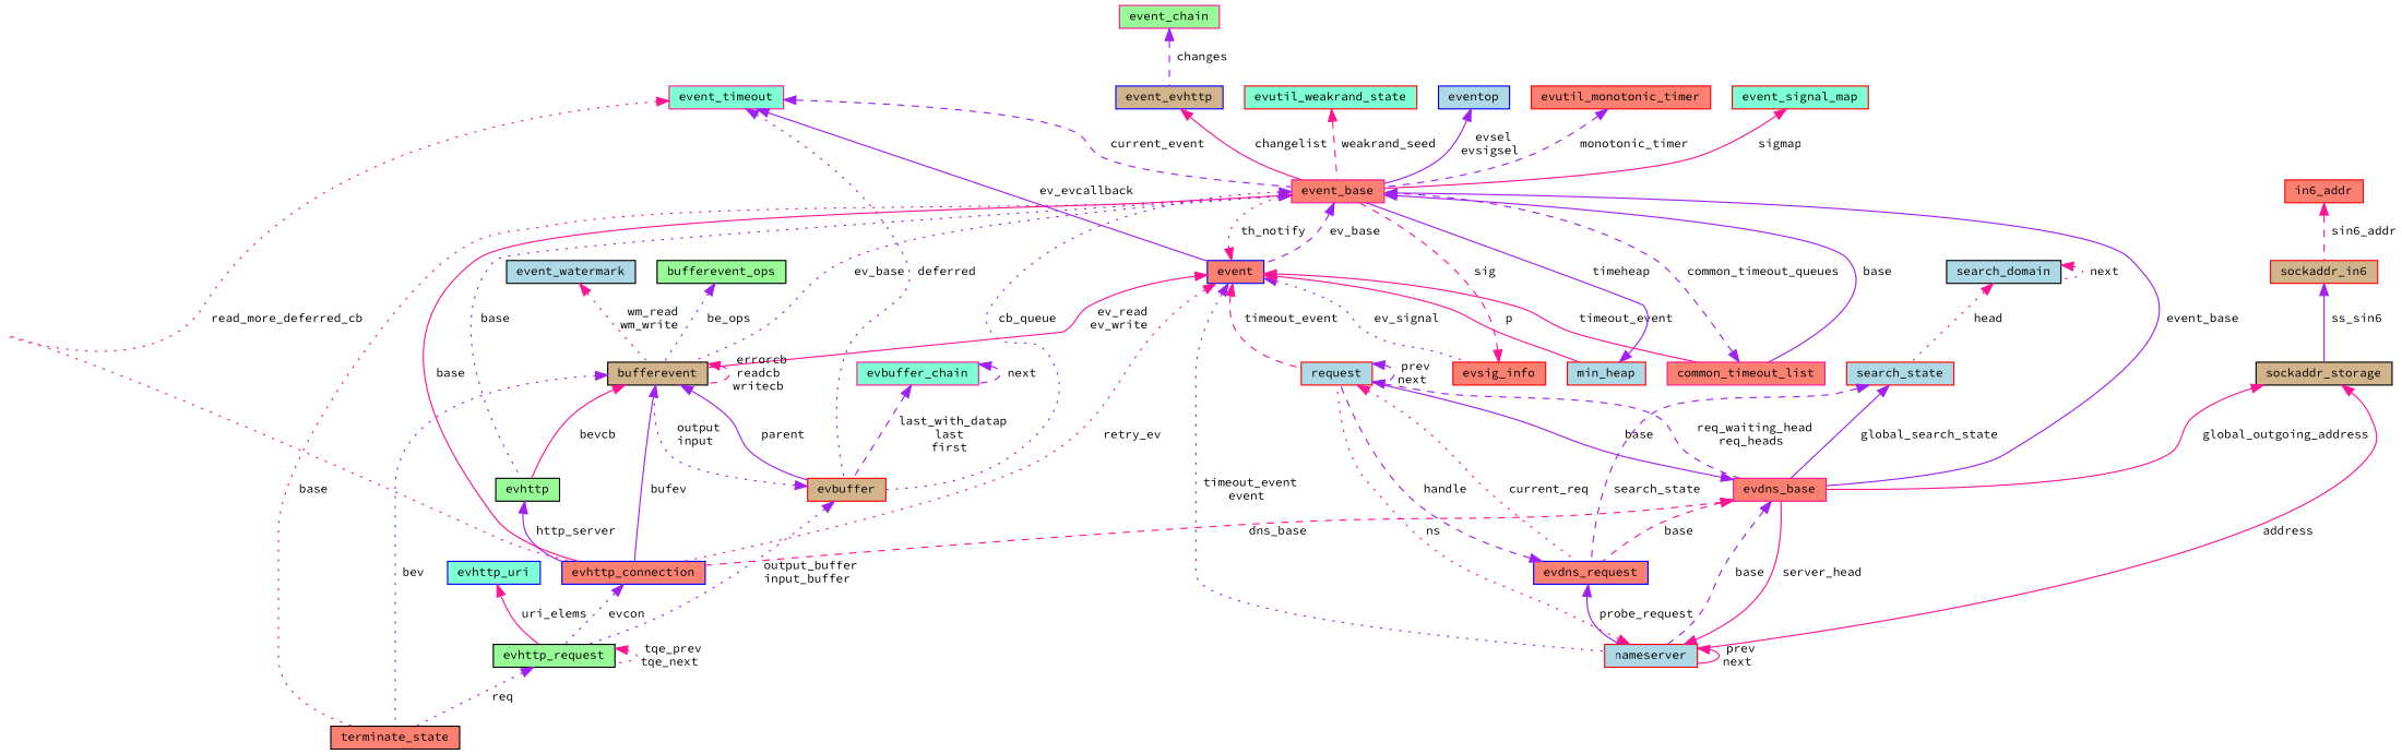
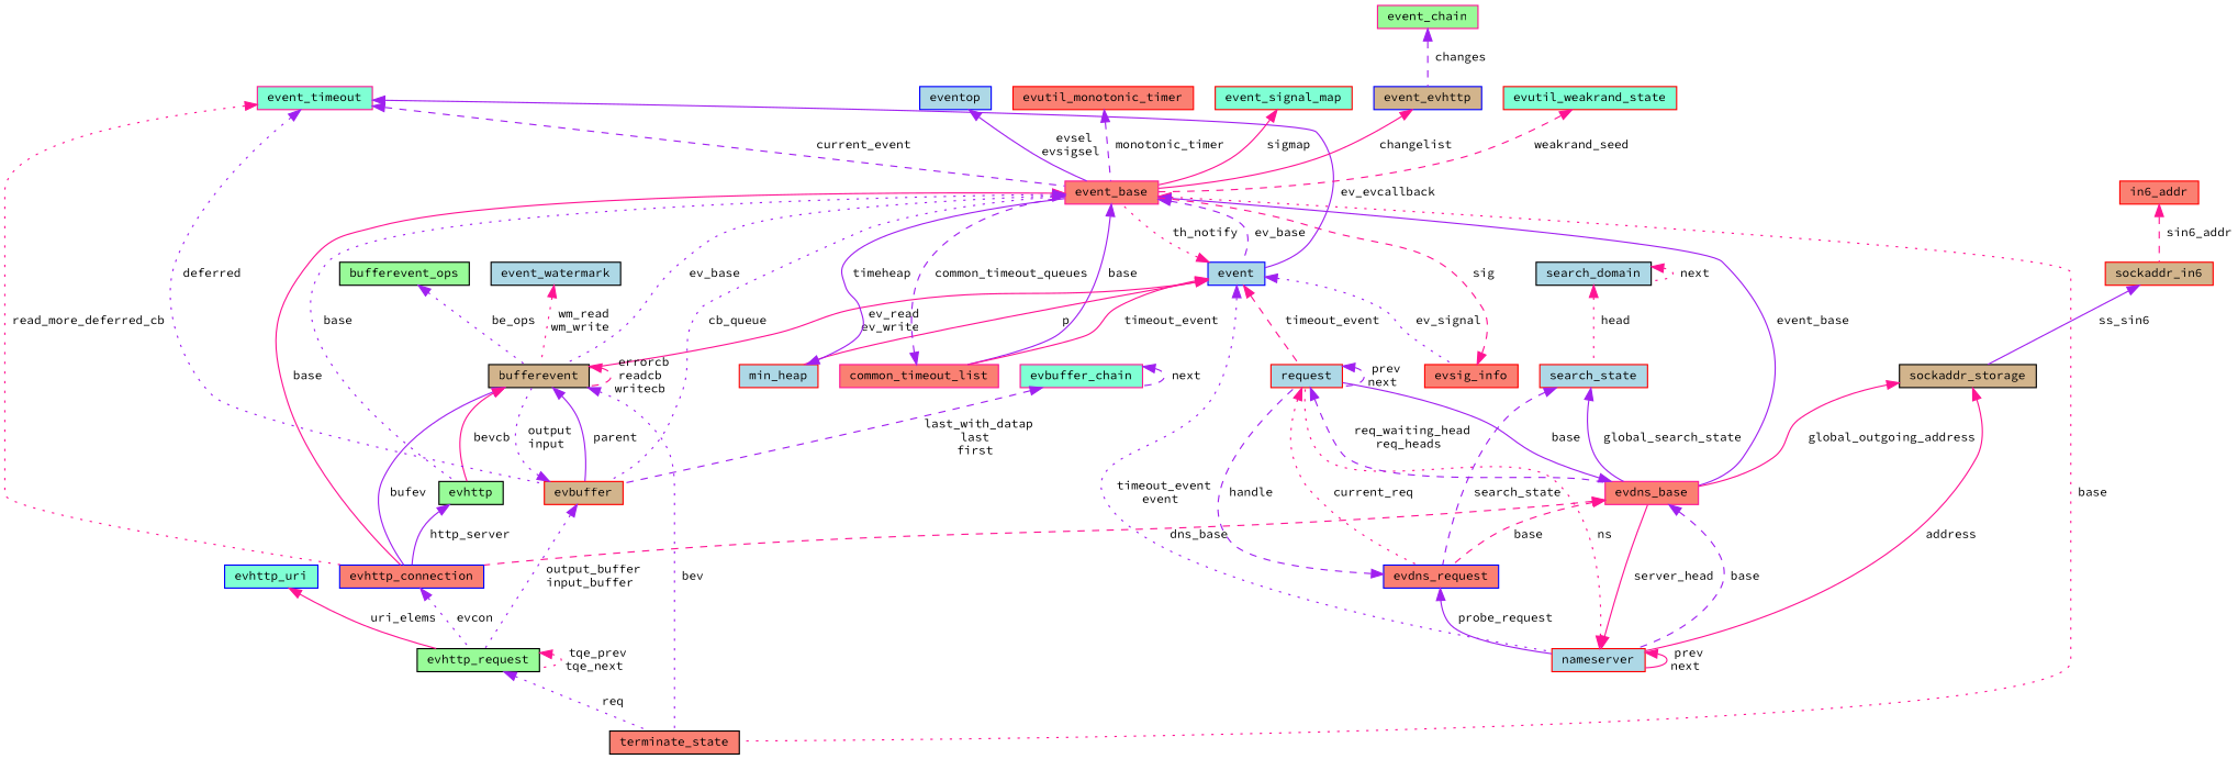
  digraph {
    fontname="Source Code Pro"
    rankdir=TB
    node [color=red fillcolor=salmon fontname="Source Code Pro" fontsize=10 shape=record style=filled]
    edge [color=purple dir=back fontname="Source Code Pro" fontsize=10 labelfontname=Helvetica labelfontsize=10 style=solid]
    n1 [color=black fontcolor=black height=0.2 label=terminate_state width=0.4]
    n2 [color=deeppink height=0.2 label=event_base width=0.4]
-   n3 [color=blue height=0.2 label=event width=0.4]
+   n3 [color=blue fillcolor=lightblue height=0.2 label=event width=0.4]
    n4 [color=deeppink height=0.2 label=common_timeout_list width=0.4]
    n5 [color=black fillcolor=tan height=0.2 label=bufferevent width=0.4]
    n6 [fillcolor=tan height=0.2 label=evbuffer width=0.4]
    n7 [color=blue height=0.2 label=evhttp_connection width=0.4]
    n8 [color=deeppink height=0.2 label=evdns_base width=0.4]
    n9 [color=black fillcolor=palegreen height=0.2 label=evhttp width=0.4]
    n10 [height=0.2 label=evsig_info width=0.4]
    n11 [fillcolor=lightblue height=0.2 label=min_heap width=0.4]
    n12 [fillcolor=lightblue height=0.2 label=nameserver width=0.4]
    n13 [fillcolor=lightblue height=0.2 label=request width=0.4]
    n14 [color=black fillcolor=palegreen height=0.2 label=evhttp_request width=0.4]
    n15 [color=blue height=0.2 label=evdns_request width=0.4]
    n16 [color=blue fillcolor=lightblue height=0.2 label=eventop width=0.4]
    n17 [color=deeppink fillcolor=aquamarine height=0.2 label=event_timeout width=0.4]
    n18 [height=0.2 label=evutil_monotonic_timer width=0.4]
    n19 [fillcolor=aquamarine height=0.2 label=event_signal_map width=0.4]
    n20 [color=blue fillcolor=tan height=0.2 label=event_evhttp width=0.4]
    n21 [color=deeppink fillcolor=palegreen height=0.2 label=event_chain width=0.4]
    n22 [fillcolor=aquamarine height=0.2 label=evutil_weakrand_state width=0.4]
    n23 [color=black fillcolor=lightblue height=0.2 label=event_watermark width=0.4]
    n24 [color=deeppink fillcolor=aquamarine height=0.2 label=evbuffer_chain width=0.4]
    n25 [color=black fillcolor=palegreen height=0.2 label=bufferevent_ops width=0.4]
    n26 [color=black fillcolor=tan height=0.2 label=sockaddr_storage width=0.4]
    n27 [fillcolor=tan height=0.2 label=sockaddr_in6 width=0.4]
    n28 [height=0.2 label=in6_addr width=0.4]
    n29 [fillcolor=lightblue height=0.2 label=search_state width=0.4]
    n30 [color=black fillcolor=lightblue height=0.2 label=search_domain width=0.4]
    n31 [color=blue fillcolor=aquamarine height=0.2 label=evhttp_uri width=0.4]
    n2 -> n1 [color=deeppink label=" base" style=dotted]
    n2 -> n3 [label=" ev_base" style=dashed]
    n2 -> n4 [label=" base"]
    n2 -> n5 [label=" ev_base" style=dotted]
    n2 -> n6 [label=" cb_queue" style=dotted]
    n2 -> n7 [color=deeppink label=" base"]
    n2 -> n8 [label=" event_base"]
    n2 -> n9 [label=" base" style=dotted]
    n3 -> n2 [color=deeppink label=" th_notify" style=dotted]
    n3 -> n4 [color=deeppink label=" timeout_event"]
    n3 -> n5 [color=deeppink label=" ev_read\nev_write"]
-   n3 -> n7 [color=deeppink label=" retry_ev" style=dotted]
    n3 -> n10 [label=" ev_signal" style=dotted]
    n3 -> n11 [color=deeppink label=" p"]
    n3 -> n12 [label=" timeout_event\nevent" style=dotted]
    n3 -> n13 [color=deeppink label=" timeout_event" style=dashed]
    n4 -> n2 [label=" common_timeout_queues" style=dashed]
    n5 -> n1 [label=" bev" style=dotted]
    n5 -> n5 [color=deeppink label=" errorcb\nreadcb\nwritecb" style=dashed]
    n5 -> n6 [label=" parent"]
    n5 -> n7 [label=" bufev"]
    n5 -> n9 [color=deeppink label=" bevcb"]
    n6 -> n5 [label=" output\ninput" style=dotted]
    n6 -> n14 [label=" output_buffer\ninput_buffer" style=dotted]
    n7 -> n14 [label=" evcon" style=dotted]
    n8 -> n7 [color=deeppink label=" dns_base" style=dashed]
    n8 -> n12 [label=" base" style=dashed]
    n8 -> n13 [label=" base"]
    n8 -> n15 [color=deeppink label=" base" style=dashed]
    n9 -> n7 [label=" http_server"]
    n10 -> n2 [color=deeppink label=" sig" style=dashed]
    n11 -> n2 [label=" timeheap"]
    n12 -> n8 [color=deeppink label=" server_head"]
    n12 -> n12 [color=deeppink label=" prev\nnext"]
    n12 -> n13 [color=deeppink label=" ns" style=dotted]
    n13 -> n8 [label=" req_waiting_head\nreq_heads" style=dashed]
    n13 -> n13 [label=" prev\nnext" style=dashed]
    n13 -> n15 [color=deeppink label=" current_req" style=dotted]
    n14 -> n1 [label=" req" style=dotted]
    n14 -> n14 [color=deeppink label=" tqe_prev\ntqe_next" style=dotted]
    n15 -> n12 [label=" probe_request"]
    n15 -> n13 [label=" handle" style=dashed]
    n16 -> n2 [label=" evsel\nevsigsel"]
    n17 -> n2 [label=" current_event" style=dashed]
    n17 -> n3 [label=" ev_evcallback"]
    n17 -> n6 [label=" deferred" style=dotted]
    n17 -> n7 [color=deeppink label=" read_more_deferred_cb" style=dotted]
    n18 -> n2 [label=" monotonic_timer" style=dashed]
    n19 -> n2 [color=deeppink label=" sigmap"]
    n20 -> n2 [color=deeppink label=" changelist"]
    n21 -> n20 [label=" changes" style=dashed]
    n22 -> n2 [color=deeppink label=" weakrand_seed" style=dashed]
    n23 -> n5 [color=deeppink label=" wm_read\nwm_write" style=dotted]
    n24 -> n6 [label=" last_with_datap\nlast\nfirst" style=dashed]
    n24 -> n24 [label=" next" style=dashed]
    n25 -> n5 [label=" be_ops" style=dotted]
    n26 -> n8 [color=deeppink label=" global_outgoing_address"]
    n26 -> n12 [color=deeppink label=" address"]
    n27 -> n26 [label=" ss_sin6"]
    n28 -> n27 [color=deeppink label=" sin6_addr" style=dashed]
    n29 -> n8 [label=" global_search_state"]
    n29 -> n15 [label=" search_state" style=dashed]
    n30 -> n29 [color=deeppink label=" head" style=dotted]
    n30 -> n30 [color=deeppink label=" next" style=dotted]
    n31 -> n14 [color=deeppink label=" uri_elems"]
  }
